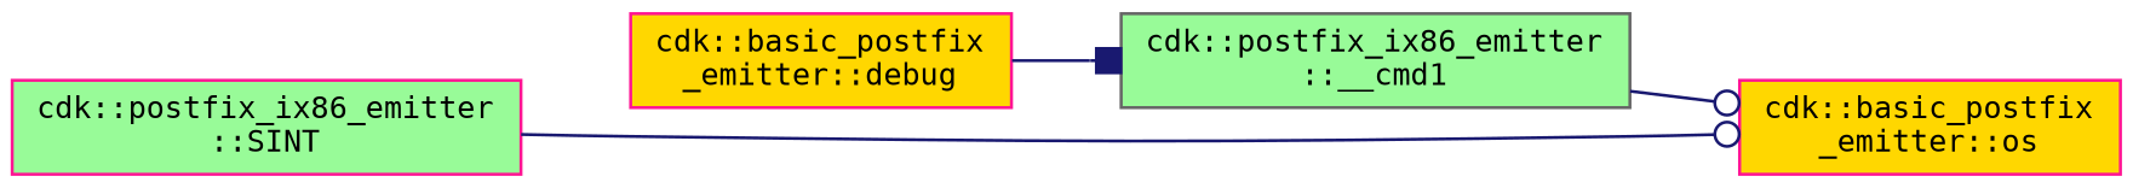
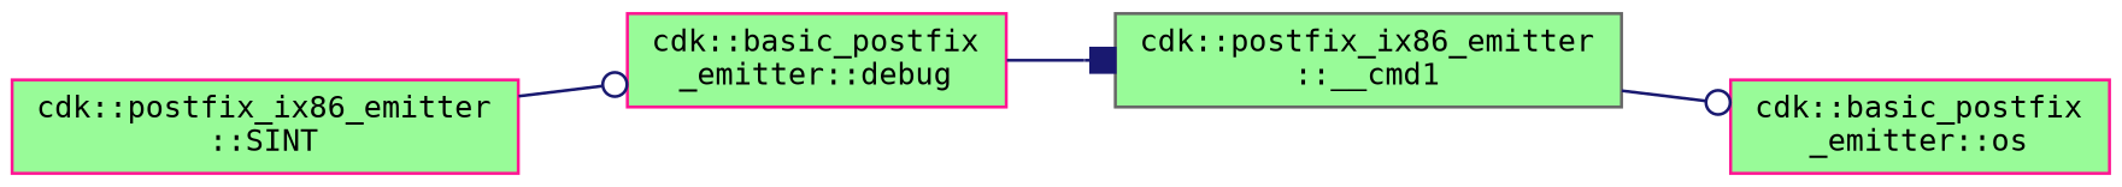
  digraph {
    fontname="DejaVu Sans Mono"
    rankdir=LR
    node [color=deeppink fillcolor=palegreen fontname="DejaVu Sans Mono" fontsize=10 shape=record style=filled]
    edge [arrowhead=odot color=midnightblue fontname="DejaVu Sans Mono" fontsize=10 labelfontname=Helvetica labelfontsize=10 style=solid]
    n1 [fontcolor=black height=0.2 label="cdk::postfix_ix86_emitter\l::SINT" width=0.4]
-   n2 [fillcolor=gold height=0.2 label="cdk::basic_postfix\l_emitter::debug" width=0.4]
+   n2 [height=0.2 label="cdk::basic_postfix\l_emitter::debug" width=0.4]
    n3 [color=gray40 height=0.2 label="cdk::postfix_ix86_emitter\l::__cmd1" width=0.4]
-   n4 [fillcolor=gold height=0.2 label="cdk::basic_postfix\l_emitter::os" width=0.4]
-   n1 -> n4
+   n4 [height=0.2 label="cdk::basic_postfix\l_emitter::os" width=0.4]
+   n1 -> n2
    n2 -> n3 [arrowhead=box]
    n3 -> n4
  }
